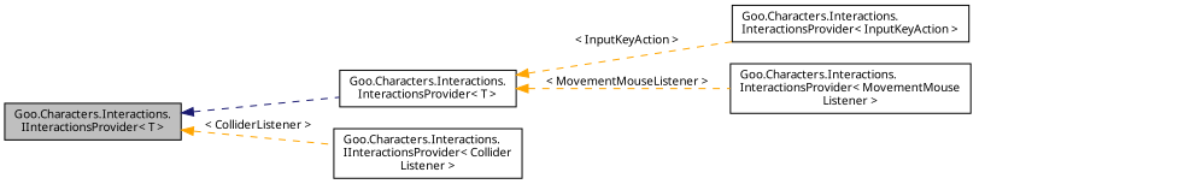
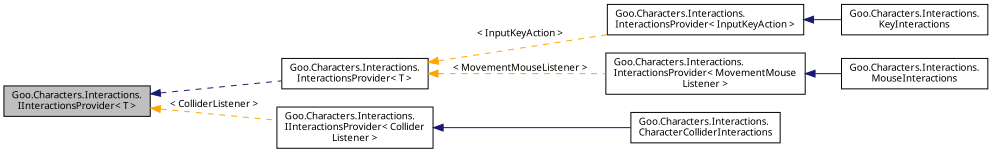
  digraph {
    rankdir=LR
    node [color=black fillcolor=white fontname=Calibrii fontsize=10 shape=record style=filled]
    edge [color=midnightblue dir=back fontname=Calibrii fontsize=10 labelfontname=Calibrii labelfontsize=10 style=dashed]
    n1 [fillcolor=grey75 fontcolor=black height=0.2 label="Goo.Characters.Interactions.\lIInteractionsProvider\< T \>" width=0.4]
    n2 [height=0.2 label="Goo.Characters.Interactions.\lInteractionsProvider\< T \>" width=0.4]
    n3 [height=0.2 label="Goo.Characters.Interactions.\lIInteractionsProvider\< Collider\lListener \>" width=0.4]
    n4 [height=0.2 label="Goo.Characters.Interactions.\lInteractionsProvider\< InputKeyAction \>" width=0.4]
    n5 [height=0.2 label="Goo.Characters.Interactions.\lInteractionsProvider\< MovementMouse\lListener \>" width=0.4]
+   n6 [height=0.2 label="Goo.Characters.Interactions.\lCharacterColliderInteractions" width=0.4]
+   n7 [height=0.2 label="Goo.Characters.Interactions.\lKeyInteractions" width=0.4]
+   n8 [height=0.2 label="Goo.Characters.Interactions.\lMouseInteractions" width=0.4]
    n1 -> n2
    n1 -> n3 [color=orange label=" \< ColliderListener \>"]
    n2 -> n4 [color=orange label=" \< InputKeyAction \>"]
    n2 -> n5 [color=orange label=" \< MovementMouseListener \>"]
+   n3 -> n6 [style=solid]
+   n4 -> n7 [style=solid]
+   n5 -> n8 [style=solid]
  }
